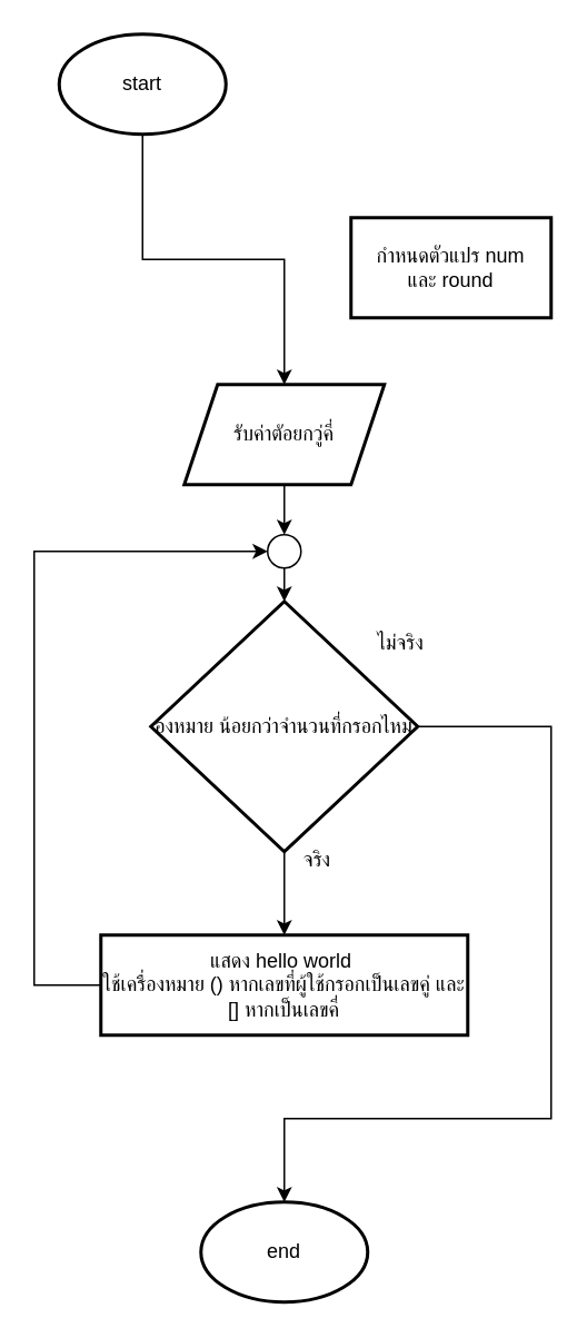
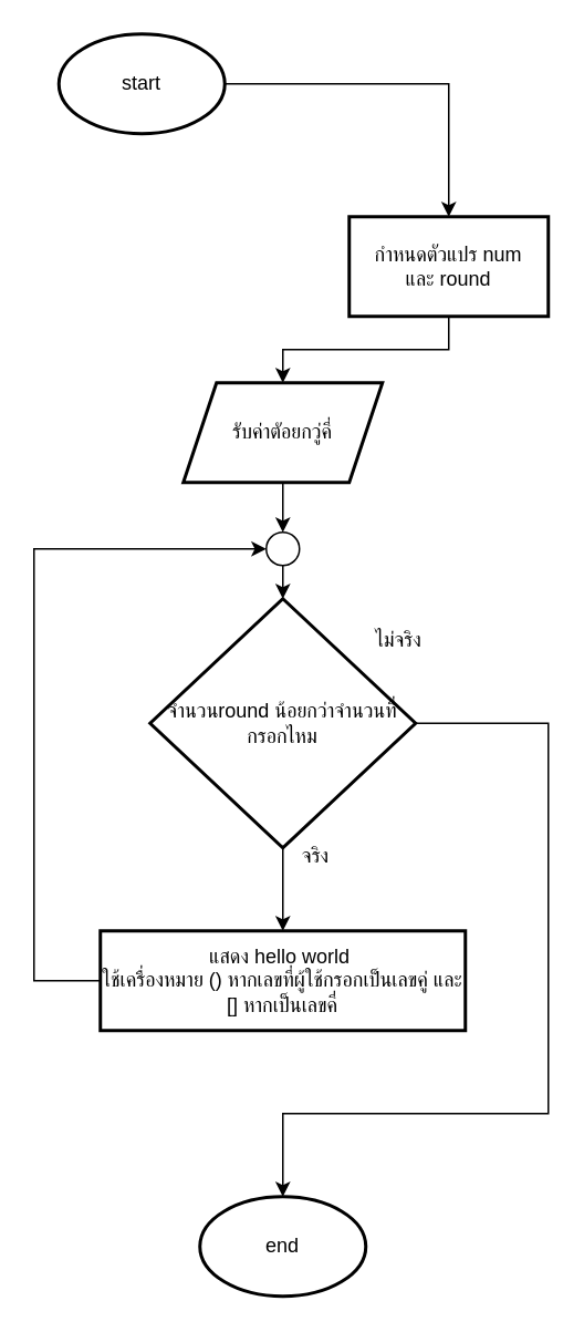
  <mxCell id="0" />
  <mxCell id="1" parent="0" />
- <mxCell id="2" value="" style="edgeStyle=orthogonalEdgeStyle;rounded=0;orthogonalLoop=1;jettySize=auto;html=1;" parent="1" source="3" target="7" edge="1"><mxGeometry relative="1" as="geometry" /></mxCell>
+ <mxCell id="2" value="" style="edgeStyle=orthogonalEdgeStyle;rounded=0;orthogonalLoop=1;jettySize=auto;html=1;" parent="1" source="3" target="5" edge="1"><mxGeometry relative="1" as="geometry" /></mxCell>
  <mxCell id="3" value="start" style="strokeWidth=2;html=1;shape=mxgraph.flowchart.start_1;whiteSpace=wrap;" parent="1" vertex="1"><mxGeometry x="35" y="20" width="100" height="60" as="geometry" /></mxCell>
+ <mxCell id="4" value="" style="edgeStyle=orthogonalEdgeStyle;rounded=0;orthogonalLoop=1;jettySize=auto;html=1;" parent="1" source="5" target="7" edge="1"><mxGeometry relative="1" as="geometry" /></mxCell>
  <mxCell id="5" value="กำหนดตัวแปร num&lt;div&gt;และ round&lt;/div&gt;" style="whiteSpace=wrap;html=1;strokeWidth=2;" parent="1" vertex="1"><mxGeometry x="210" y="130" width="120" height="60" as="geometry" /></mxCell>
  <mxCell id="6" value="" style="edgeStyle=orthogonalEdgeStyle;rounded=0;orthogonalLoop=1;jettySize=auto;html=1;entryX=0.5;entryY=0;entryDx=0;entryDy=0;entryPerimeter=0;" parent="1" target="15" edge="1"><mxGeometry relative="1" as="geometry"><mxPoint x="170" y="290" as="sourcePoint" /></mxGeometry></mxCell>
  <mxCell id="7" value="รับค่าตัอยกวู่คี่" style="shape=parallelogram;perimeter=parallelogramPerimeter;whiteSpace=wrap;html=1;fixedSize=1;strokeWidth=2;" parent="1" vertex="1"><mxGeometry x="110" y="230" width="120" height="60" as="geometry" /></mxCell>
  <mxCell id="8" value="" style="edgeStyle=orthogonalEdgeStyle;rounded=0;orthogonalLoop=1;jettySize=auto;html=1;" parent="1" source="10" target="12" edge="1"><mxGeometry relative="1" as="geometry" /></mxCell>
  <mxCell id="9" style="edgeStyle=orthogonalEdgeStyle;rounded=0;orthogonalLoop=1;jettySize=auto;html=1;" edge="1" parent="1" source="10"><mxGeometry relative="1" as="geometry"><mxPoint x="170" y="720" as="targetPoint" /><Array as="points"><mxPoint x="330" y="435" /><mxPoint x="330" y="670" /><mxPoint x="170" y="670" /></Array></mxGeometry></mxCell>
- <mxCell id="10" value="องหมาย น้อยกว่าจำนวนที่กรอกไหม" style="rhombus;whiteSpace=wrap;html=1;strokeWidth=2;" parent="1" vertex="1"><mxGeometry x="90" y="360" width="160" height="150" as="geometry" /></mxCell>
+ <mxCell id="10" value="จำนวนround น้อยกว่าจำนวนที่กรอกไหม" style="rhombus;whiteSpace=wrap;html=1;strokeWidth=2;" parent="1" vertex="1"><mxGeometry x="90" y="360" width="160" height="150" as="geometry" /></mxCell>
  <mxCell id="11" style="edgeStyle=orthogonalEdgeStyle;rounded=0;orthogonalLoop=1;jettySize=auto;html=1;entryX=0;entryY=0.5;entryDx=0;entryDy=0;entryPerimeter=0;exitX=0;exitY=0.5;exitDx=0;exitDy=0;" parent="1" source="12" target="15" edge="1"><mxGeometry relative="1" as="geometry"><mxPoint x="150" y="320" as="targetPoint" /><Array as="points"><mxPoint x="20" y="590" /><mxPoint x="20" y="330" /></Array></mxGeometry></mxCell>
  <mxCell id="12" value="แสดง hello world&amp;nbsp;&lt;div&gt;ใช้เครื่องหมาย () หากเลขที่ผู้ใช้กรอกเป็นเลขคู่ และ [] หากเป็นเลขคี่&lt;/div&gt;" style="whiteSpace=wrap;html=1;strokeWidth=2;" parent="1" vertex="1"><mxGeometry x="60" y="560" width="220" height="60" as="geometry" /></mxCell>
  <mxCell id="13" value="จริง" style="text;html=1;align=center;verticalAlign=middle;whiteSpace=wrap;rounded=0;" parent="1" vertex="1"><mxGeometry x="160" y="500" width="60" height="30" as="geometry" /></mxCell>
  <mxCell id="14" style="edgeStyle=orthogonalEdgeStyle;rounded=0;orthogonalLoop=1;jettySize=auto;html=1;exitX=0.5;exitY=1;exitDx=0;exitDy=0;exitPerimeter=0;entryX=0.5;entryY=0;entryDx=0;entryDy=0;" parent="1" source="15" target="10" edge="1"><mxGeometry relative="1" as="geometry" /></mxCell>
  <mxCell id="15" value="" style="verticalLabelPosition=bottom;verticalAlign=top;html=1;shape=mxgraph.flowchart.on-page_reference;" parent="1" vertex="1"><mxGeometry x="160" y="320" width="20" height="20" as="geometry" /></mxCell>
  <mxCell id="16" value="ไม่จริง" style="text;html=1;align=center;verticalAlign=middle;whiteSpace=wrap;rounded=0;" vertex="1" parent="1"><mxGeometry x="210" y="370" width="60" height="30" as="geometry" /></mxCell>
  <mxCell id="17" value="end" style="strokeWidth=2;html=1;shape=mxgraph.flowchart.start_1;whiteSpace=wrap;" vertex="1" parent="1"><mxGeometry x="120" y="720" width="100" height="60" as="geometry" /></mxCell>
